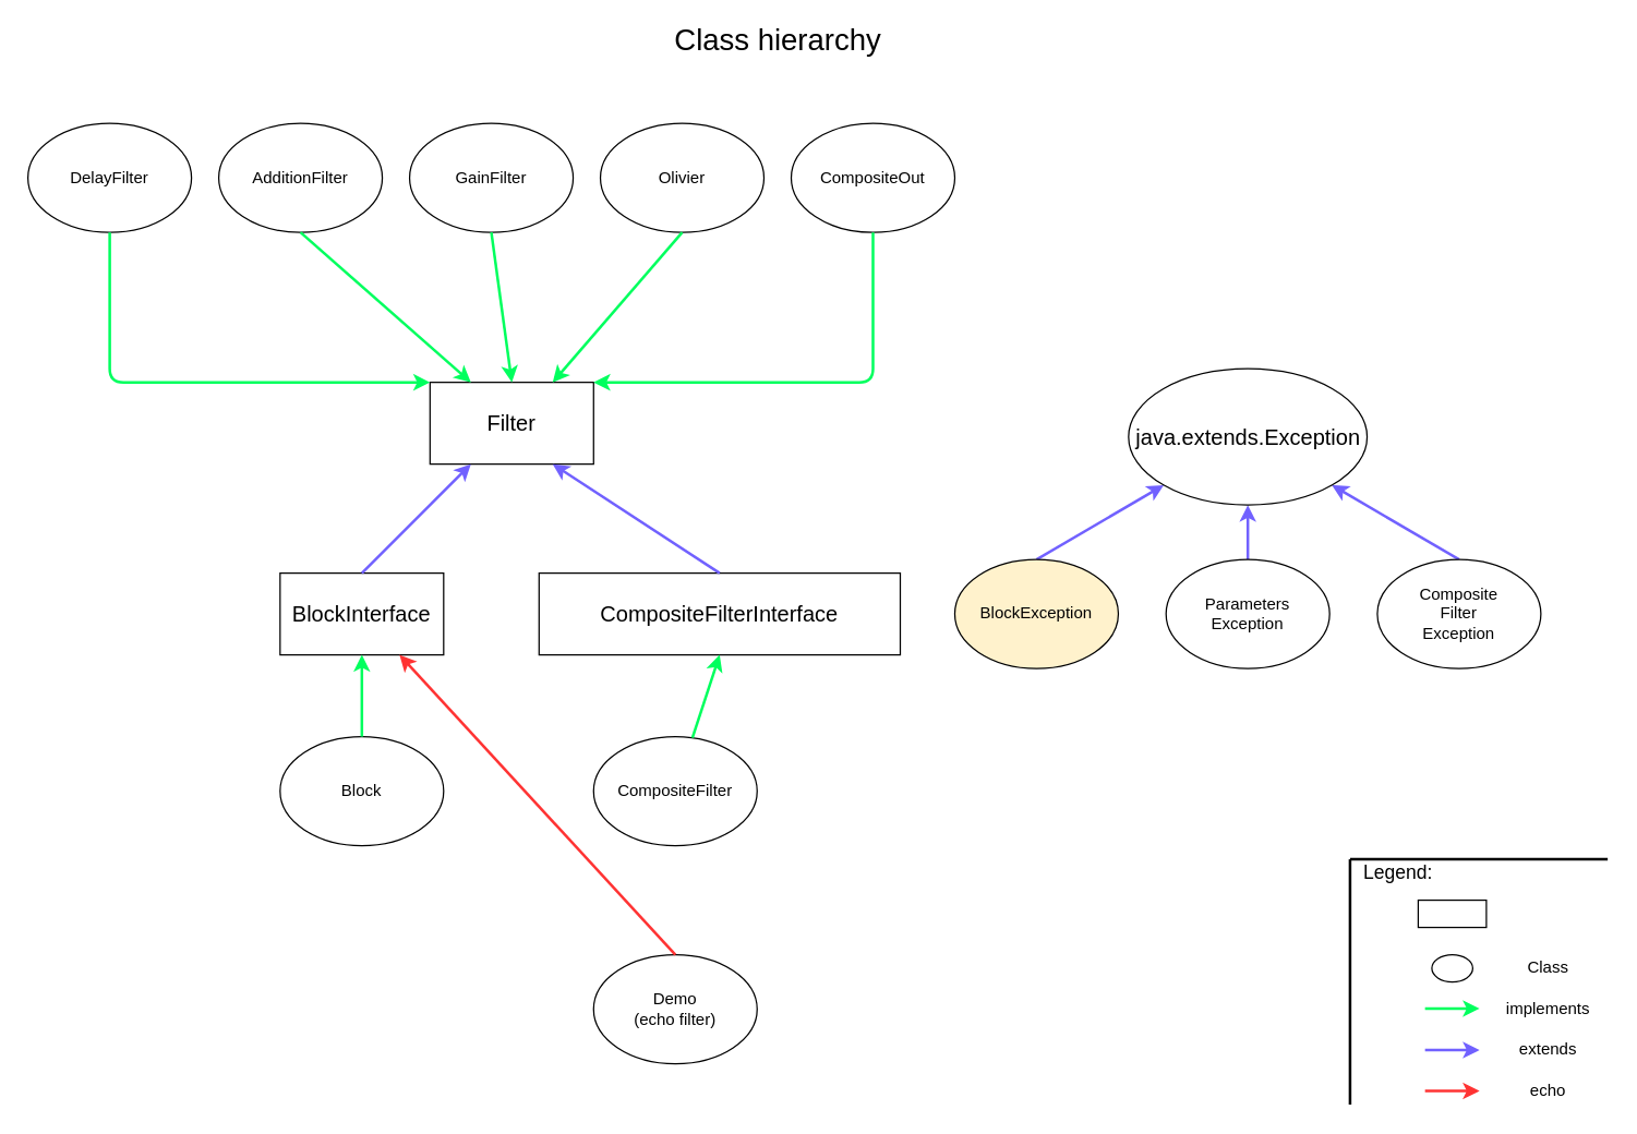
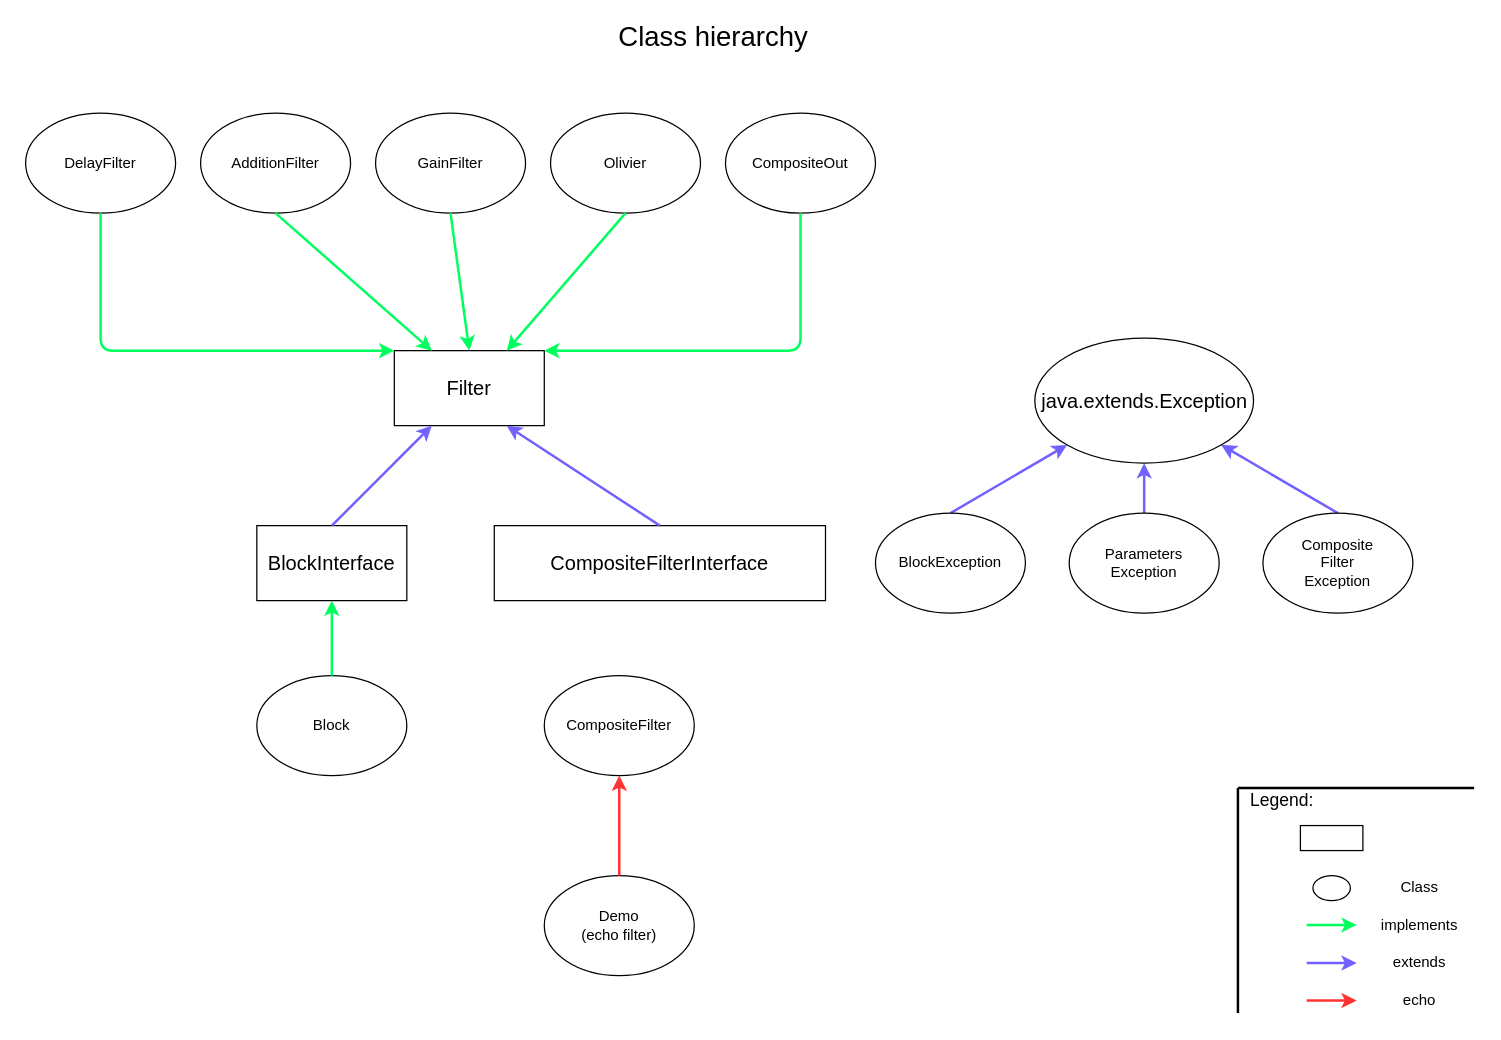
  <mxCell id="0" />
  <mxCell id="1" parent="0" />
  <mxCell id="2" value="&lt;font style=&quot;font-size: 16px&quot;&gt;Filter&lt;/font&gt;" style="rounded=0;whiteSpace=wrap;html=1;" parent="1" vertex="1"><mxGeometry x="315" y="280" width="120" height="60" as="geometry" /></mxCell>
  <mxCell id="3" value="DelayFilter" style="ellipse;whiteSpace=wrap;html=1;" parent="1" vertex="1"><mxGeometry x="20" y="90" width="120" height="80" as="geometry" /></mxCell>
  <mxCell id="4" value="AdditionFilter" style="ellipse;whiteSpace=wrap;html=1;" parent="1" vertex="1"><mxGeometry x="160" y="90" width="120" height="80" as="geometry" /></mxCell>
  <mxCell id="5" value="Olivier" style="ellipse;whiteSpace=wrap;html=1;" parent="1" vertex="1"><mxGeometry x="440" y="90" width="120" height="80" as="geometry" /></mxCell>
  <mxCell id="6" value="CompositeOut" style="ellipse;whiteSpace=wrap;html=1;" parent="1" vertex="1"><mxGeometry x="580" y="90" width="120" height="80" as="geometry" /></mxCell>
  <mxCell id="7" value="GainFilter" style="ellipse;whiteSpace=wrap;html=1;" parent="1" vertex="1"><mxGeometry x="300" y="90" width="120" height="80" as="geometry" /></mxCell>
  <mxCell id="8" value="" style="endArrow=classic;html=1;exitX=0.5;exitY=1;exitDx=0;exitDy=0;entryX=0;entryY=0;entryDx=0;entryDy=0;strokeWidth=2;strokeColor=#00FF5E;" parent="1" source="3" target="2" edge="1"><mxGeometry width="50" height="50" relative="1" as="geometry"><mxPoint x="410" y="480" as="sourcePoint" /><mxPoint x="460" y="430" as="targetPoint" /><Array as="points"><mxPoint x="80" y="280" /></Array></mxGeometry></mxCell>
  <mxCell id="9" value="" style="endArrow=classic;html=1;exitX=0.5;exitY=1;exitDx=0;exitDy=0;entryX=0.25;entryY=0;entryDx=0;entryDy=0;strokeWidth=2;strokeColor=#00FF5E;" parent="1" source="4" target="2" edge="1"><mxGeometry width="50" height="50" relative="1" as="geometry"><mxPoint x="90" y="180" as="sourcePoint" /><mxPoint x="325" y="290" as="targetPoint" /><Array as="points" /></mxGeometry></mxCell>
  <mxCell id="10" value="" style="endArrow=classic;html=1;exitX=0.5;exitY=1;exitDx=0;exitDy=0;entryX=0.5;entryY=0;entryDx=0;entryDy=0;strokeWidth=2;strokeColor=#00FF5E;" parent="1" source="7" target="2" edge="1"><mxGeometry width="50" height="50" relative="1" as="geometry"><mxPoint x="230" y="180" as="sourcePoint" /><mxPoint x="355" y="290" as="targetPoint" /><Array as="points" /></mxGeometry></mxCell>
  <mxCell id="11" value="" style="endArrow=classic;html=1;exitX=0.5;exitY=1;exitDx=0;exitDy=0;entryX=0.75;entryY=0;entryDx=0;entryDy=0;strokeWidth=2;strokeColor=#00FF5E;" parent="1" source="5" target="2" edge="1"><mxGeometry width="50" height="50" relative="1" as="geometry"><mxPoint x="370" y="180" as="sourcePoint" /><mxPoint x="385" y="290" as="targetPoint" /><Array as="points" /></mxGeometry></mxCell>
  <mxCell id="12" value="" style="endArrow=classic;html=1;exitX=0.5;exitY=1;exitDx=0;exitDy=0;entryX=1;entryY=0;entryDx=0;entryDy=0;strokeWidth=2;strokeColor=#00FF5E;" parent="1" source="6" target="2" edge="1"><mxGeometry width="50" height="50" relative="1" as="geometry"><mxPoint x="90" y="180" as="sourcePoint" /><mxPoint x="325" y="290" as="targetPoint" /><Array as="points"><mxPoint x="640" y="280" /></Array></mxGeometry></mxCell>
  <mxCell id="13" value="&lt;font style=&quot;font-size: 16px&quot;&gt;BlockInterface&lt;/font&gt;" style="rounded=0;whiteSpace=wrap;html=1;" parent="1" vertex="1"><mxGeometry x="205" y="420" width="120" height="60" as="geometry" /></mxCell>
  <mxCell id="14" value="&lt;font style=&quot;font-size: 16px&quot;&gt;CompositeFilterInterface&lt;/font&gt;" style="rounded=0;whiteSpace=wrap;html=1;" parent="1" vertex="1"><mxGeometry x="395" y="420" width="265" height="60" as="geometry" /></mxCell>
  <mxCell id="15" value="" style="endArrow=classic;html=1;strokeColor=#7161FF;strokeWidth=2;entryX=0.25;entryY=1;entryDx=0;entryDy=0;exitX=0.5;exitY=0;exitDx=0;exitDy=0;" parent="1" source="13" target="2" edge="1"><mxGeometry width="50" height="50" relative="1" as="geometry"><mxPoint x="410" y="470" as="sourcePoint" /><mxPoint x="460" y="430" as="targetPoint" /></mxGeometry></mxCell>
  <mxCell id="16" value="" style="endArrow=classic;html=1;strokeColor=#7161FF;strokeWidth=2;entryX=0.75;entryY=1;entryDx=0;entryDy=0;exitX=0.5;exitY=0;exitDx=0;exitDy=0;" parent="1" source="14" target="2" edge="1"><mxGeometry width="50" height="50" relative="1" as="geometry"><mxPoint x="170" y="430" as="sourcePoint" /><mxPoint x="355" y="350" as="targetPoint" /></mxGeometry></mxCell>
  <mxCell id="17" value="Block" style="ellipse;whiteSpace=wrap;html=1;" parent="1" vertex="1"><mxGeometry x="205" y="540" width="120" height="80" as="geometry" /></mxCell>
  <mxCell id="18" value="CompositeFilter" style="ellipse;whiteSpace=wrap;html=1;" parent="1" vertex="1"><mxGeometry x="435" y="540" width="120" height="80" as="geometry" /></mxCell>
  <mxCell id="19" value="" style="endArrow=classic;html=1;exitX=0.5;exitY=0;exitDx=0;exitDy=0;entryX=0.5;entryY=1;entryDx=0;entryDy=0;strokeWidth=2;strokeColor=#00FF5E;" parent="1" source="17" target="13" edge="1"><mxGeometry width="50" height="50" relative="1" as="geometry"><mxPoint x="335" y="180" as="sourcePoint" /><mxPoint x="460" y="290" as="targetPoint" /><Array as="points" /></mxGeometry></mxCell>
- <mxCell id="20" value="" style="endArrow=classic;html=1;entryX=0.5;entryY=1;entryDx=0;entryDy=0;strokeWidth=2;strokeColor=#00FF5E;" parent="1" source="18" target="14" edge="1"><mxGeometry width="50" height="50" relative="1" as="geometry"><mxPoint x="25" y="550" as="sourcePoint" /><mxPoint x="25" y="490" as="targetPoint" /><Array as="points" /></mxGeometry></mxCell>
  <mxCell id="21" value="&lt;font style=&quot;font-size: 22px&quot;&gt;Class hierarchy&lt;/font&gt;" style="text;html=1;align=center;verticalAlign=middle;resizable=0;points=[];autosize=1;" parent="1" vertex="1"><mxGeometry x="485" y="20" width="170" height="20" as="geometry" /></mxCell>
  <mxCell id="22" value="" style="endArrow=classic;html=1;strokeColor=#7161FF;strokeWidth=2;entryX=0;entryY=1;entryDx=0;entryDy=0;exitX=0.5;exitY=0;exitDx=0;exitDy=0;" parent="1" source="25" target="28" edge="1"><mxGeometry width="50" height="50" relative="1" as="geometry"><mxPoint x="790" y="400" as="sourcePoint" /><mxPoint x="872.5" y="340" as="targetPoint" /></mxGeometry></mxCell>
  <mxCell id="23" value="" style="endArrow=classic;html=1;strokeColor=#7161FF;strokeWidth=2;entryX=0.5;entryY=1;entryDx=0;entryDy=0;exitX=0.5;exitY=0;exitDx=0;exitDy=0;" parent="1" source="26" target="28" edge="1"><mxGeometry width="50" height="50" relative="1" as="geometry"><mxPoint x="930" y="400" as="sourcePoint" /><mxPoint x="915" y="340" as="targetPoint" /></mxGeometry></mxCell>
  <mxCell id="24" value="" style="endArrow=classic;html=1;strokeColor=#7161FF;strokeWidth=2;entryX=1;entryY=1;entryDx=0;entryDy=0;exitX=0.5;exitY=0;exitDx=0;exitDy=0;" parent="1" source="27" target="28" edge="1"><mxGeometry width="50" height="50" relative="1" as="geometry"><mxPoint x="1050" y="340" as="sourcePoint" /><mxPoint x="957.5" y="340" as="targetPoint" /></mxGeometry></mxCell>
- <mxCell id="25" value="&lt;font style=&quot;font-size: 12px&quot;&gt;BlockException&lt;/font&gt;" style="ellipse;whiteSpace=wrap;html=1;fillColor=#fff2cc;" parent="1" vertex="1"><mxGeometry x="700" y="410" width="120" height="80" as="geometry" /></mxCell>
+ <mxCell id="25" value="&lt;font style=&quot;font-size: 12px&quot;&gt;BlockException&lt;/font&gt;" style="ellipse;whiteSpace=wrap;html=1;" parent="1" vertex="1"><mxGeometry x="700" y="410" width="120" height="80" as="geometry" /></mxCell>
  <mxCell id="26" value="&lt;font style=&quot;font-size: 12px&quot;&gt;Parameters&lt;br&gt;&lt;span&gt;Exception&lt;/span&gt;&lt;/font&gt;" style="ellipse;whiteSpace=wrap;html=1;" parent="1" vertex="1"><mxGeometry x="855" y="410" width="120" height="80" as="geometry" /></mxCell>
  <mxCell id="27" value="&lt;font style=&quot;font-size: 12px&quot;&gt;Composite&lt;br&gt;Filter&lt;br&gt;Exception&lt;/font&gt;" style="ellipse;whiteSpace=wrap;html=1;" parent="1" vertex="1"><mxGeometry x="1010" y="410" width="120" height="80" as="geometry" /></mxCell>
  <mxCell id="28" value="&lt;span style=&quot;font-size: medium&quot;&gt;java.extends.Exception&lt;/span&gt;" style="ellipse;whiteSpace=wrap;html=1;" parent="1" vertex="1"><mxGeometry x="827.5" y="270" width="175" height="100" as="geometry" /></mxCell>
  <mxCell id="29" value="Demo&lt;br&gt;(echo filter)" style="ellipse;whiteSpace=wrap;html=1;" parent="1" vertex="1"><mxGeometry x="435" y="700" width="120" height="80" as="geometry" /></mxCell>
- <mxCell id="30" value="" style="endArrow=classic;html=1;strokeColor=#FF3333;strokeWidth=2;exitX=0.5;exitY=0;exitDx=0;exitDy=0;" parent="1" source="29" target="13" edge="1"><mxGeometry width="50" height="50" relative="1" as="geometry"><mxPoint x="460" y="640" as="sourcePoint" /><mxPoint x="600" y="540" as="targetPoint" /></mxGeometry></mxCell>
+ <mxCell id="30" value="" style="endArrow=classic;html=1;strokeColor=#FF3333;strokeWidth=2;entryX=0.5;entryY=1;entryDx=0;entryDy=0;exitX=0.5;exitY=0;exitDx=0;exitDy=0;" parent="1" source="29" target="18" edge="1"><mxGeometry width="50" height="50" relative="1" as="geometry"><mxPoint x="460" y="640" as="sourcePoint" /><mxPoint x="600" y="540" as="targetPoint" /></mxGeometry></mxCell>
  <mxCell id="31" value="" style="endArrow=none;html=1;strokeColor=#000000;strokeWidth=2;" parent="1" edge="1"><mxGeometry width="50" height="50" relative="1" as="geometry"><mxPoint x="990" y="630" as="sourcePoint" /><mxPoint x="990" y="810" as="targetPoint" /></mxGeometry></mxCell>
  <mxCell id="32" value="" style="endArrow=none;html=1;strokeColor=#000000;strokeWidth=2;" parent="1" edge="1"><mxGeometry width="50" height="50" relative="1" as="geometry"><mxPoint x="990" y="630" as="sourcePoint" /><mxPoint x="1179" y="630" as="targetPoint" /></mxGeometry></mxCell>
  <mxCell id="33" value="&lt;font style=&quot;font-size: 14px&quot;&gt;Legend:&lt;/font&gt;" style="text;html=1;align=center;verticalAlign=middle;resizable=0;points=[];autosize=1;" parent="1" vertex="1"><mxGeometry x="990" y="630" width="70" height="20" as="geometry" /></mxCell>
  <mxCell id="34" value="" style="rounded=0;whiteSpace=wrap;html=1;" parent="1" vertex="1"><mxGeometry x="1040" y="660" width="50" height="20" as="geometry" /></mxCell>
  <mxCell id="35" value="" style="ellipse;whiteSpace=wrap;html=1;" parent="1" vertex="1"><mxGeometry x="1050" y="700" width="30" height="20" as="geometry" /></mxCell>
  <mxCell id="36" value="Class" style="text;html=1;align=center;verticalAlign=middle;resizable=0;points=[];autosize=1;" parent="1" vertex="1"><mxGeometry x="1110" y="700" width="50" height="20" as="geometry" /></mxCell>
  <mxCell id="37" value="" style="endArrow=classic;html=1;strokeWidth=2;strokeColor=#00FF5E;" parent="1" edge="1"><mxGeometry width="50" height="50" relative="1" as="geometry"><mxPoint x="1045" y="739.5" as="sourcePoint" /><mxPoint x="1085" y="739.5" as="targetPoint" /><Array as="points"><mxPoint x="1065" y="739.5" /></Array></mxGeometry></mxCell>
  <mxCell id="38" value="implements" style="text;html=1;align=center;verticalAlign=middle;resizable=0;points=[];autosize=1;" parent="1" vertex="1"><mxGeometry x="1095" y="730" width="80" height="20" as="geometry" /></mxCell>
  <mxCell id="39" value="" style="endArrow=classic;html=1;strokeColor=#7161FF;strokeWidth=2;" parent="1" edge="1"><mxGeometry width="50" height="50" relative="1" as="geometry"><mxPoint x="1045" y="770" as="sourcePoint" /><mxPoint x="1085" y="770" as="targetPoint" /></mxGeometry></mxCell>
  <mxCell id="40" value="extends" style="text;html=1;align=center;verticalAlign=middle;resizable=0;points=[];autosize=1;" parent="1" vertex="1"><mxGeometry x="1105" y="760" width="60" height="20" as="geometry" /></mxCell>
  <mxCell id="41" value="" style="endArrow=classic;html=1;strokeColor=#FF3333;strokeWidth=2;" parent="1" edge="1"><mxGeometry width="50" height="50" relative="1" as="geometry"><mxPoint x="1045" y="800" as="sourcePoint" /><mxPoint x="1085" y="800" as="targetPoint" /></mxGeometry></mxCell>
  <mxCell id="42" value="echo" style="text;html=1;align=center;verticalAlign=middle;resizable=0;points=[];autosize=1;" parent="1" vertex="1"><mxGeometry x="1115" y="790" width="40" height="20" as="geometry" /></mxCell>
